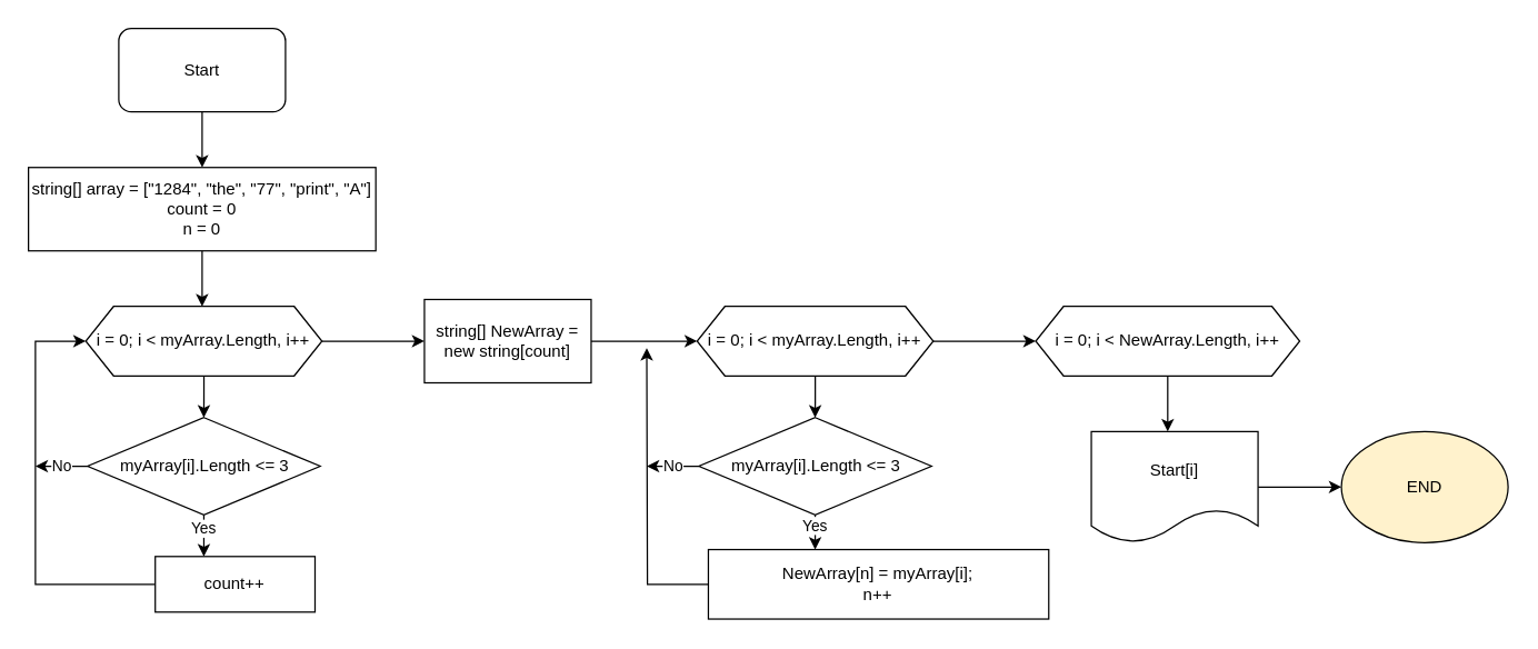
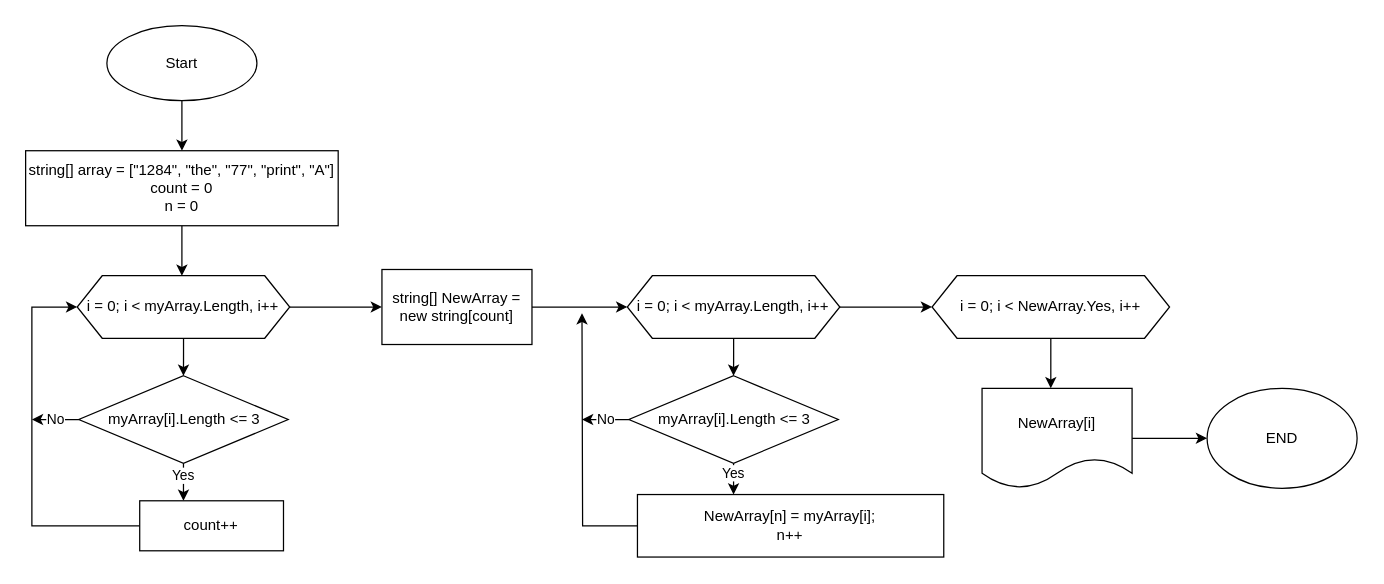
  <mxCell id="0" />
  <mxCell id="1" parent="0" />
  <mxCell id="2" style="edgeStyle=orthogonalEdgeStyle;rounded=0;orthogonalLoop=1;jettySize=auto;html=1;" parent="1" source="3" edge="1"><mxGeometry relative="1" as="geometry"><mxPoint x="145" y="120" as="targetPoint" /></mxGeometry></mxCell>
- <mxCell id="3" value="Start" style="whiteSpace=wrap;html=1;rounded=1;" parent="1" vertex="1"><mxGeometry x="85" y="20" width="120" height="60" as="geometry" /></mxCell>
+ <mxCell id="3" value="Start" style="ellipse;whiteSpace=wrap;html=1;" parent="1" vertex="1"><mxGeometry x="85" y="20" width="120" height="60" as="geometry" /></mxCell>
  <mxCell id="4" style="edgeStyle=orthogonalEdgeStyle;rounded=0;orthogonalLoop=1;jettySize=auto;html=1;" parent="1" source="5" edge="1"><mxGeometry relative="1" as="geometry"><mxPoint x="145" y="220" as="targetPoint" /></mxGeometry></mxCell>
  <mxCell id="5" value="string[] array = [&quot;1284&quot;, &quot;the&quot;, &quot;77&quot;, &quot;print&quot;, &quot;A&quot;]&lt;br&gt;count = 0&lt;br&gt;n = 0" style="rounded=0;whiteSpace=wrap;html=1;" parent="1" vertex="1"><mxGeometry x="20" y="120" width="250" height="60" as="geometry" /></mxCell>
  <mxCell id="6" style="edgeStyle=orthogonalEdgeStyle;rounded=0;orthogonalLoop=1;jettySize=auto;html=1;entryX=0.5;entryY=0;entryDx=0;entryDy=0;" parent="1" source="8" target="11" edge="1"><mxGeometry relative="1" as="geometry" /></mxCell>
  <mxCell id="7" style="edgeStyle=orthogonalEdgeStyle;rounded=0;orthogonalLoop=1;jettySize=auto;html=1;" parent="1" source="8" edge="1"><mxGeometry relative="1" as="geometry"><mxPoint x="305" y="245" as="targetPoint" /></mxGeometry></mxCell>
  <mxCell id="8" value="i = 0; i &amp;lt; myArray.Length, i++" style="shape=hexagon;perimeter=hexagonPerimeter2;whiteSpace=wrap;html=1;fixedSize=1;" parent="1" vertex="1"><mxGeometry x="61.25" y="220" width="170" height="50" as="geometry" /></mxCell>
  <mxCell id="9" value="Yes" style="edgeStyle=orthogonalEdgeStyle;rounded=0;orthogonalLoop=1;jettySize=auto;html=1;" parent="1" source="11" target="13" edge="1"><mxGeometry x="-0.333" relative="1" as="geometry"><mxPoint x="145" y="390" as="targetPoint" /><Array as="points"><mxPoint x="145" y="370" /><mxPoint x="145" y="370" /></Array><mxPoint as="offset" /></mxGeometry></mxCell>
  <mxCell id="10" value="No" style="edgeStyle=orthogonalEdgeStyle;rounded=0;orthogonalLoop=1;jettySize=auto;html=1;" parent="1" source="11" edge="1"><mxGeometry relative="1" as="geometry"><mxPoint x="25" y="335" as="targetPoint" /></mxGeometry></mxCell>
  <mxCell id="11" value="myArray[i].Length &amp;lt;= 3" style="rhombus;whiteSpace=wrap;html=1;" parent="1" vertex="1"><mxGeometry x="62.5" y="300" width="167.5" height="70" as="geometry" /></mxCell>
  <mxCell id="12" style="edgeStyle=orthogonalEdgeStyle;rounded=0;orthogonalLoop=1;jettySize=auto;html=1;entryX=0;entryY=0.5;entryDx=0;entryDy=0;" parent="1" source="13" target="8" edge="1"><mxGeometry relative="1" as="geometry"><mxPoint x="25" y="240" as="targetPoint" /><Array as="points"><mxPoint x="25" y="420" /><mxPoint x="25" y="245" /></Array></mxGeometry></mxCell>
  <mxCell id="13" value="count++" style="rounded=0;whiteSpace=wrap;html=1;" parent="1" vertex="1"><mxGeometry x="111.25" y="400" width="115" height="40" as="geometry" /></mxCell>
  <mxCell id="14" style="edgeStyle=orthogonalEdgeStyle;rounded=0;orthogonalLoop=1;jettySize=auto;html=1;entryX=0;entryY=0.5;entryDx=0;entryDy=0;" parent="1" source="15" target="18" edge="1"><mxGeometry relative="1" as="geometry" /></mxCell>
  <mxCell id="15" value="string[] NewArray = new string[count]" style="rounded=0;whiteSpace=wrap;html=1;" parent="1" vertex="1"><mxGeometry x="305" y="215" width="120" height="60" as="geometry" /></mxCell>
  <mxCell id="16" style="edgeStyle=orthogonalEdgeStyle;rounded=0;orthogonalLoop=1;jettySize=auto;html=1;entryX=0.5;entryY=0;entryDx=0;entryDy=0;" parent="1" source="18" target="21" edge="1"><mxGeometry relative="1" as="geometry" /></mxCell>
  <mxCell id="17" style="edgeStyle=orthogonalEdgeStyle;rounded=0;orthogonalLoop=1;jettySize=auto;html=1;" parent="1" source="18" edge="1"><mxGeometry relative="1" as="geometry"><mxPoint x="745" y="245" as="targetPoint" /></mxGeometry></mxCell>
  <mxCell id="18" value="i = 0; i &amp;lt; myArray.Length, i++" style="shape=hexagon;perimeter=hexagonPerimeter2;whiteSpace=wrap;html=1;fixedSize=1;" parent="1" vertex="1"><mxGeometry x="501.25" y="220" width="170" height="50" as="geometry" /></mxCell>
  <mxCell id="19" value="Yes" style="edgeStyle=orthogonalEdgeStyle;rounded=0;orthogonalLoop=1;jettySize=auto;html=1;" parent="1" source="21" target="23" edge="1"><mxGeometry x="-0.333" relative="1" as="geometry"><mxPoint x="585" y="390" as="targetPoint" /><Array as="points"><mxPoint x="585" y="370" /><mxPoint x="585" y="370" /></Array><mxPoint as="offset" /></mxGeometry></mxCell>
  <mxCell id="20" value="No" style="edgeStyle=orthogonalEdgeStyle;rounded=0;orthogonalLoop=1;jettySize=auto;html=1;" parent="1" source="21" edge="1"><mxGeometry relative="1" as="geometry"><mxPoint x="465" y="335" as="targetPoint" /></mxGeometry></mxCell>
  <mxCell id="21" value="myArray[i].Length &amp;lt;= 3" style="rhombus;whiteSpace=wrap;html=1;" parent="1" vertex="1"><mxGeometry x="502.5" y="300" width="167.5" height="70" as="geometry" /></mxCell>
  <mxCell id="22" style="edgeStyle=orthogonalEdgeStyle;rounded=0;orthogonalLoop=1;jettySize=auto;html=1;" parent="1" source="23" edge="1"><mxGeometry relative="1" as="geometry"><mxPoint x="465" y="250" as="targetPoint" /></mxGeometry></mxCell>
  <mxCell id="23" value="NewArray[n] = myArray[i];&lt;br&gt;n++" style="rounded=0;whiteSpace=wrap;html=1;" parent="1" vertex="1"><mxGeometry x="509.37" y="395" width="245" height="50" as="geometry" /></mxCell>
  <mxCell id="24" style="edgeStyle=orthogonalEdgeStyle;rounded=0;orthogonalLoop=1;jettySize=auto;html=1;" parent="1" source="25" edge="1"><mxGeometry relative="1" as="geometry"><mxPoint x="840" y="310" as="targetPoint" /></mxGeometry></mxCell>
- <mxCell id="25" value="i = 0; i &amp;lt; NewArray.Length, i++" style="shape=hexagon;perimeter=hexagonPerimeter2;whiteSpace=wrap;html=1;fixedSize=1;" parent="1" vertex="1"><mxGeometry x="745" y="220" width="190" height="50" as="geometry" /></mxCell>
+ <mxCell id="25" value="i = 0; i &amp;lt; NewArray.Yes, i++" style="shape=hexagon;perimeter=hexagonPerimeter2;whiteSpace=wrap;html=1;fixedSize=1;" parent="1" vertex="1"><mxGeometry x="745" y="220" width="190" height="50" as="geometry" /></mxCell>
  <mxCell id="26" style="edgeStyle=orthogonalEdgeStyle;rounded=0;orthogonalLoop=1;jettySize=auto;html=1;" parent="1" source="27" edge="1"><mxGeometry relative="1" as="geometry"><mxPoint x="965" y="350" as="targetPoint" /></mxGeometry></mxCell>
- <mxCell id="27" value="Start[i]" style="shape=document;whiteSpace=wrap;html=1;boundedLbl=1;" parent="1" vertex="1"><mxGeometry x="785" y="310" width="120" height="80" as="geometry" /></mxCell>
- <mxCell id="28" value="END" style="ellipse;whiteSpace=wrap;html=1;fillColor=#fff2cc;" parent="1" vertex="1"><mxGeometry x="965" y="310" width="120" height="80" as="geometry" /></mxCell>
+ <mxCell id="27" value="NewArray[i]" style="shape=document;whiteSpace=wrap;html=1;boundedLbl=1;" parent="1" vertex="1"><mxGeometry x="785" y="310" width="120" height="80" as="geometry" /></mxCell>
+ <mxCell id="28" value="END" style="ellipse;whiteSpace=wrap;html=1;" parent="1" vertex="1"><mxGeometry x="965" y="310" width="120" height="80" as="geometry" /></mxCell>
